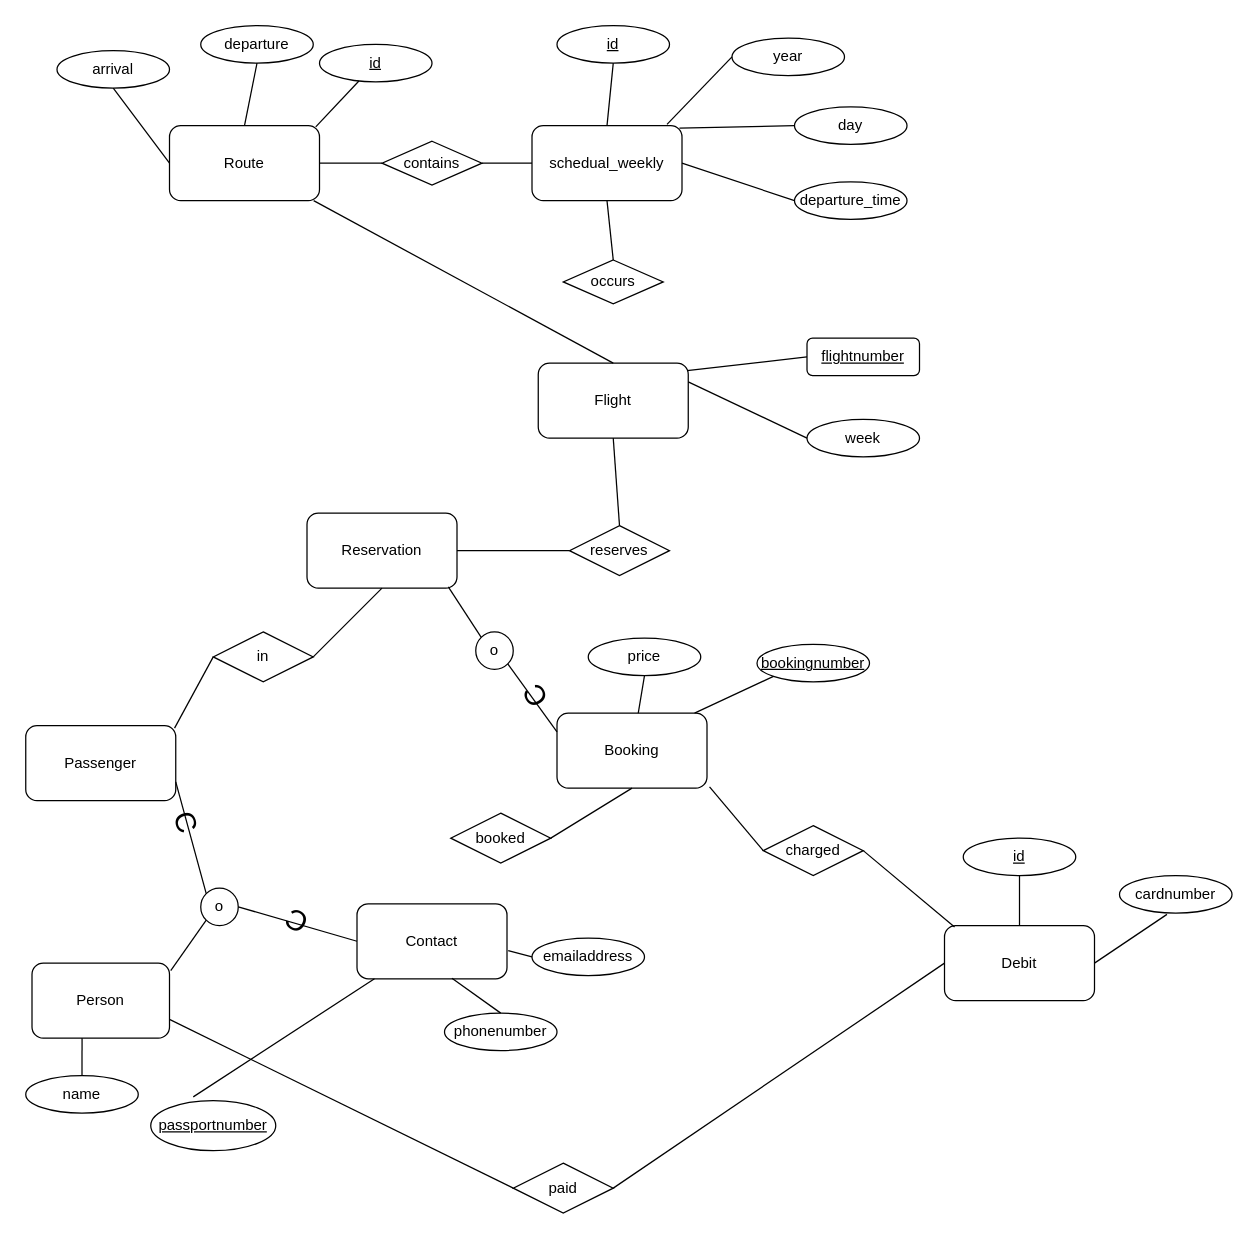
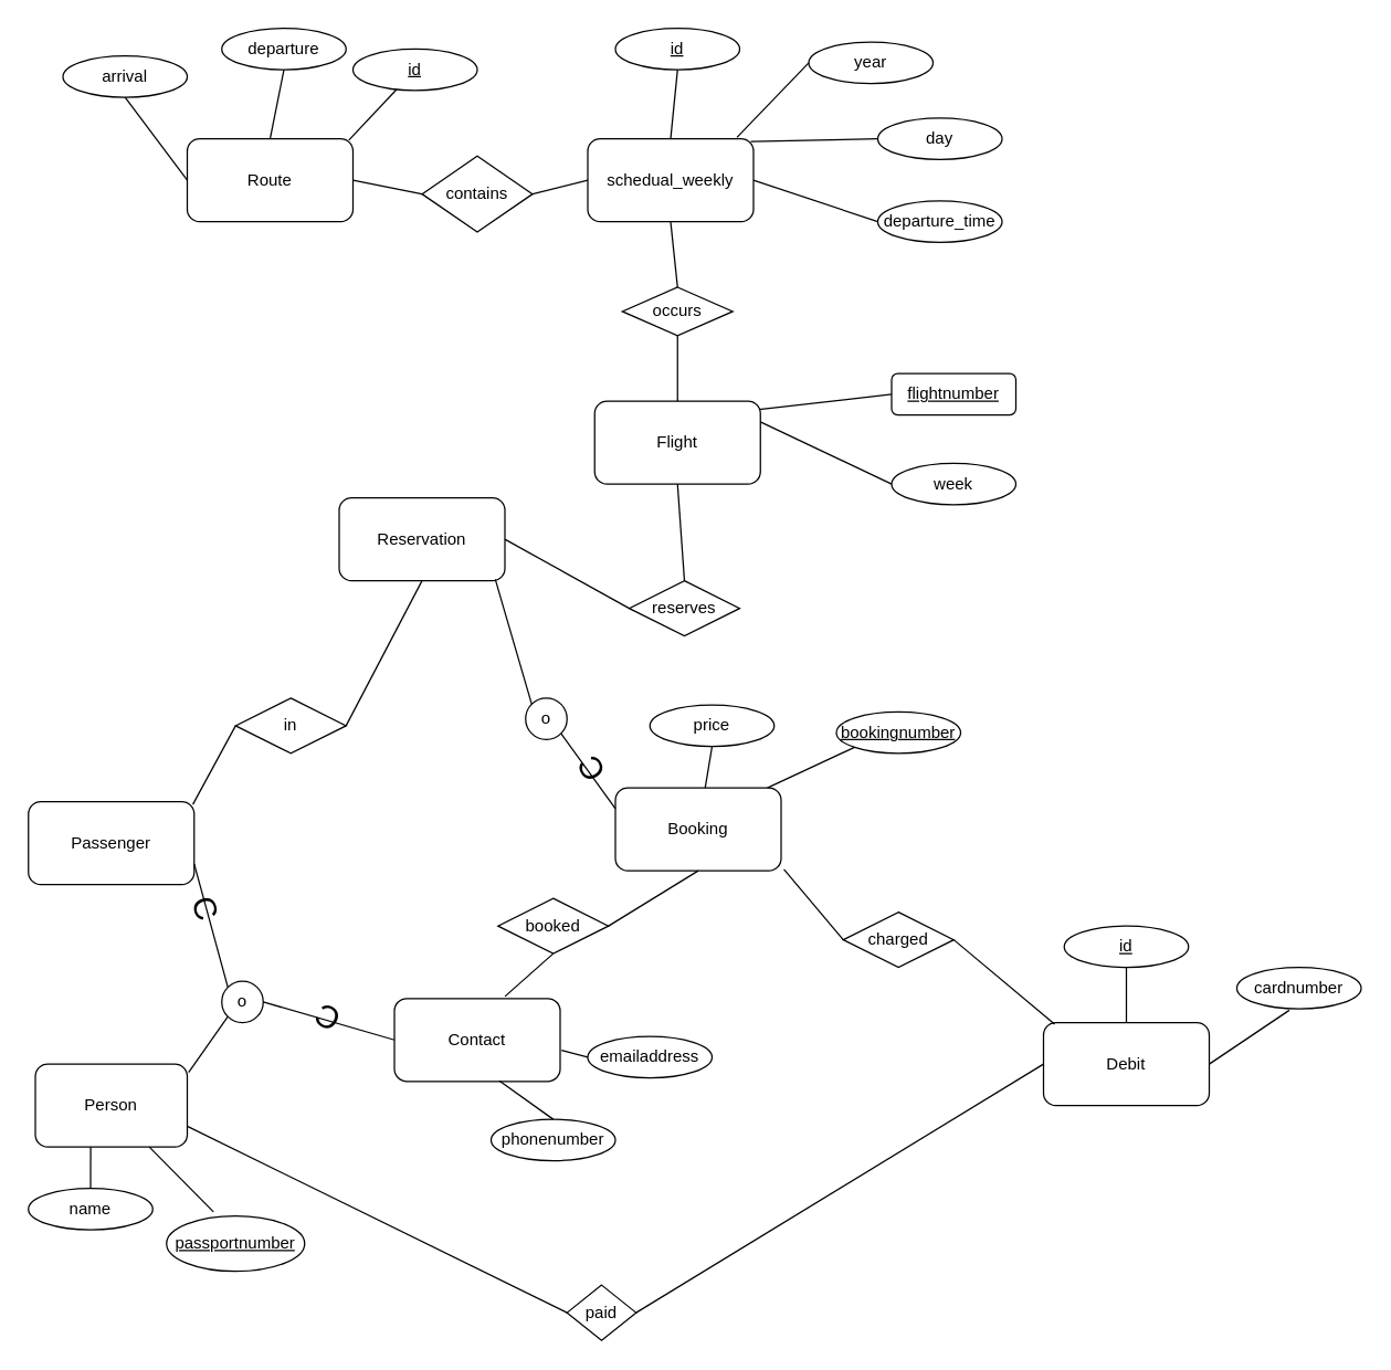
  <mxCell id="0" />
  <mxCell id="1" parent="0" />
  <mxCell id="2" value="Route" style="rounded=1;whiteSpace=wrap;html=1;" vertex="1" parent="1"><mxGeometry x="135" y="100" width="120" height="60" as="geometry" /></mxCell>
  <mxCell id="3" value="arrival" style="ellipse;whiteSpace=wrap;html=1;" vertex="1" parent="1"><mxGeometry x="45" y="40" width="90" height="30" as="geometry" /></mxCell>
  <mxCell id="4" value="schedual_weekly" style="rounded=1;whiteSpace=wrap;html=1;" vertex="1" parent="1"><mxGeometry x="425" y="100" width="120" height="60" as="geometry" /></mxCell>
  <mxCell id="5" value="Flight" style="rounded=1;whiteSpace=wrap;html=1;" vertex="1" parent="1"><mxGeometry x="430" y="290" width="120" height="60" as="geometry" /></mxCell>
  <mxCell id="6" value="&lt;u&gt;flightnumber&lt;/u&gt;" style="whiteSpace=wrap;html=1;rounded=1;" vertex="1" parent="1"><mxGeometry x="645" y="270" width="90" height="30" as="geometry" /></mxCell>
  <mxCell id="7" value="departure" style="ellipse;whiteSpace=wrap;html=1;" vertex="1" parent="1"><mxGeometry x="160" y="20" width="90" height="30" as="geometry" /></mxCell>
  <mxCell id="8" value="week" style="ellipse;whiteSpace=wrap;html=1;" vertex="1" parent="1"><mxGeometry x="645" y="335" width="90" height="30" as="geometry" /></mxCell>
  <mxCell id="9" value="year" style="ellipse;whiteSpace=wrap;html=1;" vertex="1" parent="1"><mxGeometry x="585" y="30" width="90" height="30" as="geometry" /></mxCell>
  <mxCell id="10" value="&lt;u&gt;id&lt;/u&gt;" style="ellipse;whiteSpace=wrap;html=1;" vertex="1" parent="1"><mxGeometry x="445" y="20" width="90" height="30" as="geometry" /></mxCell>
  <mxCell id="11" value="&lt;u&gt;id&lt;/u&gt;" style="ellipse;whiteSpace=wrap;html=1;" vertex="1" parent="1"><mxGeometry x="255" y="35" width="90" height="30" as="geometry" /></mxCell>
  <mxCell id="12" value="day" style="ellipse;whiteSpace=wrap;html=1;" vertex="1" parent="1"><mxGeometry x="635" y="85" width="90" height="30" as="geometry" /></mxCell>
  <mxCell id="13" value="departure_time" style="ellipse;whiteSpace=wrap;html=1;" vertex="1" parent="1"><mxGeometry x="635" y="145" width="90" height="30" as="geometry" /></mxCell>
- <mxCell id="14" value="contains" style="rhombus;whiteSpace=wrap;html=1;" vertex="1" parent="1"><mxGeometry x="305" y="112.5" width="80" height="35" as="geometry" /></mxCell>
+ <mxCell id="14" value="contains" style="rhombus;whiteSpace=wrap;html=1;" vertex="1" parent="1"><mxGeometry x="305" y="112.5" width="80" height="55" as="geometry" /></mxCell>
  <mxCell id="15" value="occurs" style="rhombus;whiteSpace=wrap;html=1;" vertex="1" parent="1"><mxGeometry x="450" y="207.5" width="80" height="35" as="geometry" /></mxCell>
- <mxCell id="16" value="Reservation" style="rounded=1;whiteSpace=wrap;html=1;" vertex="1" parent="1"><mxGeometry x="245" y="410" width="120" height="60" as="geometry" /></mxCell>
+ <mxCell id="16" value="Reservation" style="rounded=1;whiteSpace=wrap;html=1;" vertex="1" parent="1"><mxGeometry x="245" y="360" width="120" height="60" as="geometry" /></mxCell>
  <mxCell id="17" value="Booking" style="rounded=1;whiteSpace=wrap;html=1;" vertex="1" parent="1"><mxGeometry x="445" y="570" width="120" height="60" as="geometry" /></mxCell>
  <mxCell id="18" value="Person" style="rounded=1;whiteSpace=wrap;html=1;" vertex="1" parent="1"><mxGeometry x="25" y="770" width="110" height="60" as="geometry" /></mxCell>
  <mxCell id="19" value="Debit" style="rounded=1;whiteSpace=wrap;html=1;" vertex="1" parent="1"><mxGeometry x="755" y="740" width="120" height="60" as="geometry" /></mxCell>
  <mxCell id="20" value="name" style="ellipse;whiteSpace=wrap;html=1;" vertex="1" parent="1"><mxGeometry x="20" y="860" width="90" height="30" as="geometry" /></mxCell>
  <mxCell id="21" value="&lt;u&gt;passportnumber&lt;/u&gt;" style="ellipse;whiteSpace=wrap;html=1;" vertex="1" parent="1"><mxGeometry x="120" y="880" width="100" height="40" as="geometry" /></mxCell>
  <mxCell id="22" value="reserves" style="rhombus;whiteSpace=wrap;html=1;" vertex="1" parent="1"><mxGeometry x="455" y="420" width="80" height="40" as="geometry" /></mxCell>
  <mxCell id="23" value="charged" style="rhombus;whiteSpace=wrap;html=1;" vertex="1" parent="1"><mxGeometry x="610" y="660" width="80" height="40" as="geometry" /></mxCell>
  <mxCell id="24" value="in" style="rhombus;whiteSpace=wrap;html=1;" vertex="1" parent="1"><mxGeometry x="170" y="505" width="80" height="40" as="geometry" /></mxCell>
  <mxCell id="25" value="Contact" style="rounded=1;whiteSpace=wrap;html=1;" vertex="1" parent="1"><mxGeometry x="285" y="722.5" width="120" height="60" as="geometry" /></mxCell>
  <mxCell id="26" value="emailaddress" style="ellipse;whiteSpace=wrap;html=1;" vertex="1" parent="1"><mxGeometry x="425" y="750" width="90" height="30" as="geometry" /></mxCell>
  <mxCell id="27" value="phonenumber" style="ellipse;whiteSpace=wrap;html=1;" vertex="1" parent="1"><mxGeometry x="355" y="810" width="90" height="30" as="geometry" /></mxCell>
  <mxCell id="28" value="booked" style="rhombus;whiteSpace=wrap;html=1;" vertex="1" parent="1"><mxGeometry x="360" y="650" width="80" height="40" as="geometry" /></mxCell>
  <mxCell id="29" value="o" style="ellipse;whiteSpace=wrap;html=1;aspect=fixed;" vertex="1" parent="1"><mxGeometry x="160" y="710" width="30" height="30" as="geometry" /></mxCell>
  <mxCell id="30" value="Passenger" style="rounded=1;whiteSpace=wrap;html=1;" vertex="1" parent="1"><mxGeometry x="20" y="580" width="120" height="60" as="geometry" /></mxCell>
  <mxCell id="31" value="&lt;u&gt;bookingnumber&lt;/u&gt;" style="ellipse;whiteSpace=wrap;html=1;" vertex="1" parent="1"><mxGeometry x="605" y="515" width="90" height="30" as="geometry" /></mxCell>
  <mxCell id="32" value="cardnumber" style="ellipse;whiteSpace=wrap;html=1;" vertex="1" parent="1"><mxGeometry x="895" y="700" width="90" height="30" as="geometry" /></mxCell>
  <mxCell id="33" value="&lt;u&gt;id&lt;/u&gt;" style="ellipse;whiteSpace=wrap;html=1;" vertex="1" parent="1"><mxGeometry x="770" y="670" width="90" height="30" as="geometry" /></mxCell>
- <mxCell id="34" value="paid" style="rhombus;whiteSpace=wrap;html=1;" vertex="1" parent="1"><mxGeometry x="410" y="930" width="80" height="40" as="geometry" /></mxCell>
+ <mxCell id="34" value="paid" style="rhombus;whiteSpace=wrap;html=1;" vertex="1" parent="1"><mxGeometry x="410" y="930" width="50" height="40" as="geometry" /></mxCell>
  <mxCell id="35" value="" style="endArrow=none;html=1;exitX=1;exitY=0.5;exitDx=0;exitDy=0;entryX=0;entryY=0.5;entryDx=0;entryDy=0;" edge="1" parent="1" source="34" target="19"><mxGeometry width="50" height="50" relative="1" as="geometry"><mxPoint x="725" y="670" as="sourcePoint" /><mxPoint x="775" y="620" as="targetPoint" /></mxGeometry></mxCell>
  <mxCell id="36" value="" style="endArrow=none;html=1;exitX=0;exitY=0.5;exitDx=0;exitDy=0;entryX=1;entryY=0.75;entryDx=0;entryDy=0;" edge="1" parent="1" source="34" target="18"><mxGeometry width="50" height="50" relative="1" as="geometry"><mxPoint x="685" y="910" as="sourcePoint" /><mxPoint x="785" y="630" as="targetPoint" /></mxGeometry></mxCell>
  <mxCell id="37" value="" style="endArrow=none;html=1;entryX=0;entryY=1;entryDx=0;entryDy=0;exitX=1.009;exitY=0.1;exitDx=0;exitDy=0;exitPerimeter=0;" edge="1" parent="1" source="18" target="29"><mxGeometry width="50" height="50" relative="1" as="geometry"><mxPoint x="95" y="760" as="sourcePoint" /><mxPoint x="145" y="710" as="targetPoint" /></mxGeometry></mxCell>
  <mxCell id="38" value="" style="endArrow=none;html=1;entryX=1;entryY=0.75;entryDx=0;entryDy=0;exitX=0;exitY=0;exitDx=0;exitDy=0;" edge="1" parent="1" source="29" target="30"><mxGeometry width="50" height="50" relative="1" as="geometry"><mxPoint x="155" y="715" as="sourcePoint" /><mxPoint x="205" y="665" as="targetPoint" /></mxGeometry></mxCell>
  <mxCell id="39" value="" style="endArrow=none;html=1;entryX=0;entryY=0.5;entryDx=0;entryDy=0;exitX=1;exitY=0.5;exitDx=0;exitDy=0;" edge="1" parent="1" source="29" target="25"><mxGeometry width="50" height="50" relative="1" as="geometry"><mxPoint x="25" y="1040" as="sourcePoint" /><mxPoint x="75" y="990" as="targetPoint" /></mxGeometry></mxCell>
  <mxCell id="40" value="&lt;font style=&quot;font-size: 23px&quot;&gt;C&lt;/font&gt;" style="text;html=1;resizable=0;points=[];autosize=1;align=left;verticalAlign=top;spacingTop=-4;rotation=-150;" vertex="1" parent="1"><mxGeometry x="215" y="730" width="30" height="20" as="geometry" /></mxCell>
  <mxCell id="41" value="&lt;font style=&quot;font-size: 23px&quot;&gt;C&lt;/font&gt;" style="text;html=1;resizable=0;points=[];autosize=1;align=left;verticalAlign=top;spacingTop=-4;rotation=72;" vertex="1" parent="1"><mxGeometry x="140" y="650" width="30" height="20" as="geometry" /></mxCell>
  <mxCell id="42" value="" style="endArrow=none;html=1;entryX=0;entryY=0.5;entryDx=0;entryDy=0;exitX=0.992;exitY=0.033;exitDx=0;exitDy=0;exitPerimeter=0;" edge="1" parent="1" source="30" target="24"><mxGeometry width="50" height="50" relative="1" as="geometry"><mxPoint x="145.99" y="786" as="sourcePoint" /><mxPoint x="174.393" y="745.607" as="targetPoint" /></mxGeometry></mxCell>
  <mxCell id="43" value="" style="endArrow=none;html=1;entryX=0.5;entryY=1;entryDx=0;entryDy=0;exitX=1.009;exitY=0.1;exitDx=0;exitDy=0;exitPerimeter=0;" edge="1" parent="1" target="16"><mxGeometry width="50" height="50" relative="1" as="geometry"><mxPoint x="249.99" y="525" as="sourcePoint" /><mxPoint x="278.393" y="484.607" as="targetPoint" /></mxGeometry></mxCell>
  <mxCell id="44" value="" style="endArrow=none;html=1;entryX=0;entryY=0.5;entryDx=0;entryDy=0;exitX=1;exitY=0.5;exitDx=0;exitDy=0;" edge="1" parent="1" source="16" target="22"><mxGeometry width="50" height="50" relative="1" as="geometry"><mxPoint x="165.99" y="806" as="sourcePoint" /><mxPoint x="194.393" y="765.607" as="targetPoint" /></mxGeometry></mxCell>
  <mxCell id="45" value="" style="endArrow=none;html=1;entryX=0.5;entryY=1;entryDx=0;entryDy=0;exitX=0.5;exitY=0;exitDx=0;exitDy=0;" edge="1" parent="1" source="22" target="5"><mxGeometry width="50" height="50" relative="1" as="geometry"><mxPoint x="175.99" y="816" as="sourcePoint" /><mxPoint x="204.393" y="775.607" as="targetPoint" /></mxGeometry></mxCell>
  <mxCell id="46" value="o" style="ellipse;whiteSpace=wrap;html=1;aspect=fixed;" vertex="1" parent="1"><mxGeometry x="380" y="505" width="30" height="30" as="geometry" /></mxCell>
  <mxCell id="47" value="" style="endArrow=none;html=1;entryX=0.942;entryY=0.983;entryDx=0;entryDy=0;entryPerimeter=0;exitX=0;exitY=0;exitDx=0;exitDy=0;" edge="1" parent="1" source="46" target="16"><mxGeometry width="50" height="50" relative="1" as="geometry"><mxPoint x="385" y="500" as="sourcePoint" /><mxPoint x="174.393" y="745.607" as="targetPoint" /></mxGeometry></mxCell>
  <mxCell id="48" value="" style="endArrow=none;html=1;entryX=1;entryY=1;entryDx=0;entryDy=0;exitX=0;exitY=0.25;exitDx=0;exitDy=0;" edge="1" parent="1" source="17" target="46"><mxGeometry width="50" height="50" relative="1" as="geometry"><mxPoint x="155.99" y="796" as="sourcePoint" /><mxPoint x="184.393" y="755.607" as="targetPoint" /></mxGeometry></mxCell>
  <mxCell id="49" value="&lt;font style=&quot;font-size: 23px&quot;&gt;C&lt;/font&gt;" style="text;html=1;resizable=0;points=[];autosize=1;align=left;verticalAlign=top;spacingTop=-4;rotation=-120;" vertex="1" parent="1"><mxGeometry x="405" y="545" width="30" height="20" as="geometry" /></mxCell>
+ <mxCell id="50" value="" style="endArrow=none;html=1;entryX=0.5;entryY=1;entryDx=0;entryDy=0;exitX=0.667;exitY=-0.025;exitDx=0;exitDy=0;exitPerimeter=0;" edge="1" parent="1" source="25" target="28"><mxGeometry width="50" height="50" relative="1" as="geometry"><mxPoint x="145.99" y="786" as="sourcePoint" /><mxPoint x="174.393" y="745.607" as="targetPoint" /></mxGeometry></mxCell>
  <mxCell id="51" value="" style="endArrow=none;html=1;entryX=0.5;entryY=1;entryDx=0;entryDy=0;exitX=1;exitY=0.5;exitDx=0;exitDy=0;" edge="1" parent="1" source="28" target="17"><mxGeometry width="50" height="50" relative="1" as="geometry"><mxPoint x="145.99" y="786" as="sourcePoint" /><mxPoint x="174.393" y="745.607" as="targetPoint" /></mxGeometry></mxCell>
  <mxCell id="52" value="" style="endArrow=none;html=1;entryX=0;entryY=0.5;entryDx=0;entryDy=0;exitX=1.008;exitY=0.625;exitDx=0;exitDy=0;exitPerimeter=0;" edge="1" parent="1" source="25" target="26"><mxGeometry width="50" height="50" relative="1" as="geometry"><mxPoint x="375.04" y="731" as="sourcePoint" /><mxPoint x="410" y="700" as="targetPoint" /></mxGeometry></mxCell>
  <mxCell id="53" value="" style="endArrow=none;html=1;exitX=0.633;exitY=0.992;exitDx=0;exitDy=0;exitPerimeter=0;entryX=0.5;entryY=0;entryDx=0;entryDy=0;" edge="1" parent="1" source="25" target="27"><mxGeometry width="50" height="50" relative="1" as="geometry"><mxPoint x="385.04" y="741" as="sourcePoint" /><mxPoint x="395" y="800" as="targetPoint" /></mxGeometry></mxCell>
  <mxCell id="54" value="" style="endArrow=none;html=1;entryX=1.017;entryY=0.983;entryDx=0;entryDy=0;exitX=0;exitY=0.5;exitDx=0;exitDy=0;entryPerimeter=0;" edge="1" parent="1" source="23" target="17"><mxGeometry width="50" height="50" relative="1" as="geometry"><mxPoint x="395.04" y="751" as="sourcePoint" /><mxPoint x="430" y="720" as="targetPoint" /></mxGeometry></mxCell>
  <mxCell id="55" value="" style="endArrow=none;html=1;entryX=1;entryY=0.5;entryDx=0;entryDy=0;exitX=0.067;exitY=0.017;exitDx=0;exitDy=0;exitPerimeter=0;" edge="1" parent="1" source="19" target="23"><mxGeometry width="50" height="50" relative="1" as="geometry"><mxPoint x="405.04" y="761" as="sourcePoint" /><mxPoint x="440" y="730" as="targetPoint" /></mxGeometry></mxCell>
  <mxCell id="56" value="" style="endArrow=none;html=1;entryX=0.5;entryY=1;entryDx=0;entryDy=0;exitX=0.5;exitY=0;exitDx=0;exitDy=0;" edge="1" parent="1" source="19" target="33"><mxGeometry width="50" height="50" relative="1" as="geometry"><mxPoint x="415.04" y="771" as="sourcePoint" /><mxPoint x="450" y="740" as="targetPoint" /></mxGeometry></mxCell>
  <mxCell id="57" value="" style="endArrow=none;html=1;entryX=0.422;entryY=1.033;entryDx=0;entryDy=0;exitX=1;exitY=0.5;exitDx=0;exitDy=0;entryPerimeter=0;" edge="1" parent="1" source="19" target="32"><mxGeometry width="50" height="50" relative="1" as="geometry"><mxPoint x="825" y="750" as="sourcePoint" /><mxPoint x="825" y="710" as="targetPoint" /></mxGeometry></mxCell>
  <mxCell id="58" value="" style="endArrow=none;html=1;entryX=0;entryY=1;entryDx=0;entryDy=0;exitX=0.917;exitY=0;exitDx=0;exitDy=0;exitPerimeter=0;" edge="1" parent="1" source="17" target="31"><mxGeometry width="50" height="50" relative="1" as="geometry"><mxPoint x="835" y="760" as="sourcePoint" /><mxPoint x="835" y="720" as="targetPoint" /></mxGeometry></mxCell>
  <mxCell id="59" value="" style="endArrow=none;html=1;exitX=0.364;exitY=1;exitDx=0;exitDy=0;exitPerimeter=0;" edge="1" parent="1" source="18" target="20"><mxGeometry width="50" height="50" relative="1" as="geometry"><mxPoint x="145.99" y="786" as="sourcePoint" /><mxPoint x="174.393" y="745.607" as="targetPoint" /></mxGeometry></mxCell>
- <mxCell id="60" value="" style="endArrow=none;html=1;exitX=0.34;exitY=-0.075;exitDx=0;exitDy=0;exitPerimeter=0;" edge="1" parent="1" source="21" target="25"><mxGeometry width="50" height="50" relative="1" as="geometry"><mxPoint x="155.99" y="796" as="sourcePoint" /><mxPoint x="184.393" y="755.607" as="targetPoint" /></mxGeometry></mxCell>
+ <mxCell id="60" value="" style="endArrow=none;html=1;entryX=0.75;entryY=1;entryDx=0;entryDy=0;exitX=0.34;exitY=-0.075;exitDx=0;exitDy=0;exitPerimeter=0;" edge="1" parent="1" source="21" target="18"><mxGeometry width="50" height="50" relative="1" as="geometry"><mxPoint x="155.99" y="796" as="sourcePoint" /><mxPoint x="184.393" y="755.607" as="targetPoint" /></mxGeometry></mxCell>
  <mxCell id="61" value="" style="endArrow=none;html=1;entryX=1;entryY=0.25;entryDx=0;entryDy=0;exitX=0;exitY=0.5;exitDx=0;exitDy=0;" edge="1" parent="1" source="8" target="5"><mxGeometry width="50" height="50" relative="1" as="geometry"><mxPoint x="505" y="430" as="sourcePoint" /><mxPoint x="500" y="360" as="targetPoint" /></mxGeometry></mxCell>
  <mxCell id="62" value="price" style="ellipse;whiteSpace=wrap;html=1;" vertex="1" parent="1"><mxGeometry x="470" y="510" width="90" height="30" as="geometry" /></mxCell>
  <mxCell id="63" value="" style="endArrow=none;html=1;exitX=0.5;exitY=1;exitDx=0;exitDy=0;" edge="1" parent="1" source="62" target="17"><mxGeometry width="50" height="50" relative="1" as="geometry"><mxPoint x="505" y="430" as="sourcePoint" /><mxPoint x="500" y="360" as="targetPoint" /></mxGeometry></mxCell>
  <mxCell id="64" value="" style="endArrow=none;html=1;entryX=0.992;entryY=0.1;entryDx=0;entryDy=0;exitX=0;exitY=0.5;exitDx=0;exitDy=0;entryPerimeter=0;" edge="1" parent="1" source="6" target="5"><mxGeometry width="50" height="50" relative="1" as="geometry"><mxPoint x="655" y="360" as="sourcePoint" /><mxPoint x="560" y="315" as="targetPoint" /></mxGeometry></mxCell>
- <mxCell id="65" value="" style="endArrow=none;html=1;exitX=0.5;exitY=0;exitDx=0;exitDy=0;" edge="1" parent="1" source="5" target="2"><mxGeometry width="50" height="50" relative="1" as="geometry"><mxPoint x="665" y="370" as="sourcePoint" /><mxPoint x="570" y="325" as="targetPoint" /></mxGeometry></mxCell>
+ <mxCell id="65" value="" style="endArrow=none;html=1;entryX=0.5;entryY=1;entryDx=0;entryDy=0;exitX=0.5;exitY=0;exitDx=0;exitDy=0;" edge="1" parent="1" source="5" target="15"><mxGeometry width="50" height="50" relative="1" as="geometry"><mxPoint x="665" y="370" as="sourcePoint" /><mxPoint x="570" y="325" as="targetPoint" /></mxGeometry></mxCell>
  <mxCell id="66" value="" style="endArrow=none;html=1;exitX=0.5;exitY=1;exitDx=0;exitDy=0;entryX=0.5;entryY=0;entryDx=0;entryDy=0;" edge="1" parent="1" source="4" target="15"><mxGeometry width="50" height="50" relative="1" as="geometry"><mxPoint x="675" y="380" as="sourcePoint" /><mxPoint x="485" y="200" as="targetPoint" /></mxGeometry></mxCell>
  <mxCell id="67" value="" style="endArrow=none;html=1;entryX=1;entryY=0.5;entryDx=0;entryDy=0;exitX=0;exitY=0.5;exitDx=0;exitDy=0;" edge="1" parent="1" source="13" target="4"><mxGeometry width="50" height="50" relative="1" as="geometry"><mxPoint x="685" y="390" as="sourcePoint" /><mxPoint x="590" y="345" as="targetPoint" /></mxGeometry></mxCell>
  <mxCell id="68" value="" style="endArrow=none;html=1;entryX=0.983;entryY=0.033;entryDx=0;entryDy=0;exitX=0;exitY=0.5;exitDx=0;exitDy=0;entryPerimeter=0;" edge="1" parent="1" source="12" target="4"><mxGeometry width="50" height="50" relative="1" as="geometry"><mxPoint x="695" y="400" as="sourcePoint" /><mxPoint x="600" y="355" as="targetPoint" /></mxGeometry></mxCell>
  <mxCell id="69" value="" style="endArrow=none;html=1;entryX=0.9;entryY=-0.017;entryDx=0;entryDy=0;exitX=0;exitY=0.5;exitDx=0;exitDy=0;entryPerimeter=0;" edge="1" parent="1" source="9" target="4"><mxGeometry width="50" height="50" relative="1" as="geometry"><mxPoint x="705" y="410" as="sourcePoint" /><mxPoint x="610" y="365" as="targetPoint" /></mxGeometry></mxCell>
  <mxCell id="70" value="" style="endArrow=none;html=1;entryX=0.5;entryY=0;entryDx=0;entryDy=0;exitX=0.5;exitY=1;exitDx=0;exitDy=0;" edge="1" parent="1" source="10" target="4"><mxGeometry width="50" height="50" relative="1" as="geometry"><mxPoint x="715" y="420" as="sourcePoint" /><mxPoint x="620" y="375" as="targetPoint" /></mxGeometry></mxCell>
  <mxCell id="71" value="" style="endArrow=none;html=1;entryX=0;entryY=0.5;entryDx=0;entryDy=0;exitX=1;exitY=0.5;exitDx=0;exitDy=0;" edge="1" parent="1" source="14" target="4"><mxGeometry width="50" height="50" relative="1" as="geometry"><mxPoint x="500" y="60" as="sourcePoint" /><mxPoint x="495" y="110" as="targetPoint" /></mxGeometry></mxCell>
  <mxCell id="72" value="" style="endArrow=none;html=1;entryX=1;entryY=0.5;entryDx=0;entryDy=0;exitX=0;exitY=0.5;exitDx=0;exitDy=0;" edge="1" parent="1" source="14" target="2"><mxGeometry width="50" height="50" relative="1" as="geometry"><mxPoint x="510" y="70" as="sourcePoint" /><mxPoint x="505" y="120" as="targetPoint" /></mxGeometry></mxCell>
  <mxCell id="73" value="" style="endArrow=none;html=1;entryX=0.975;entryY=0.017;entryDx=0;entryDy=0;entryPerimeter=0;" edge="1" parent="1" source="11" target="2"><mxGeometry width="50" height="50" relative="1" as="geometry"><mxPoint x="315" y="140" as="sourcePoint" /><mxPoint x="265" y="140" as="targetPoint" /></mxGeometry></mxCell>
  <mxCell id="74" value="" style="endArrow=none;html=1;entryX=0.5;entryY=0;entryDx=0;entryDy=0;exitX=0.5;exitY=1;exitDx=0;exitDy=0;" edge="1" parent="1" source="7" target="2"><mxGeometry width="50" height="50" relative="1" as="geometry"><mxPoint x="325" y="150" as="sourcePoint" /><mxPoint x="275" y="150" as="targetPoint" /></mxGeometry></mxCell>
  <mxCell id="75" value="" style="endArrow=none;html=1;entryX=0;entryY=0.5;entryDx=0;entryDy=0;exitX=0.5;exitY=1;exitDx=0;exitDy=0;" edge="1" parent="1" source="3" target="2"><mxGeometry width="50" height="50" relative="1" as="geometry"><mxPoint x="215" y="60" as="sourcePoint" /><mxPoint x="205" y="110" as="targetPoint" /></mxGeometry></mxCell>
